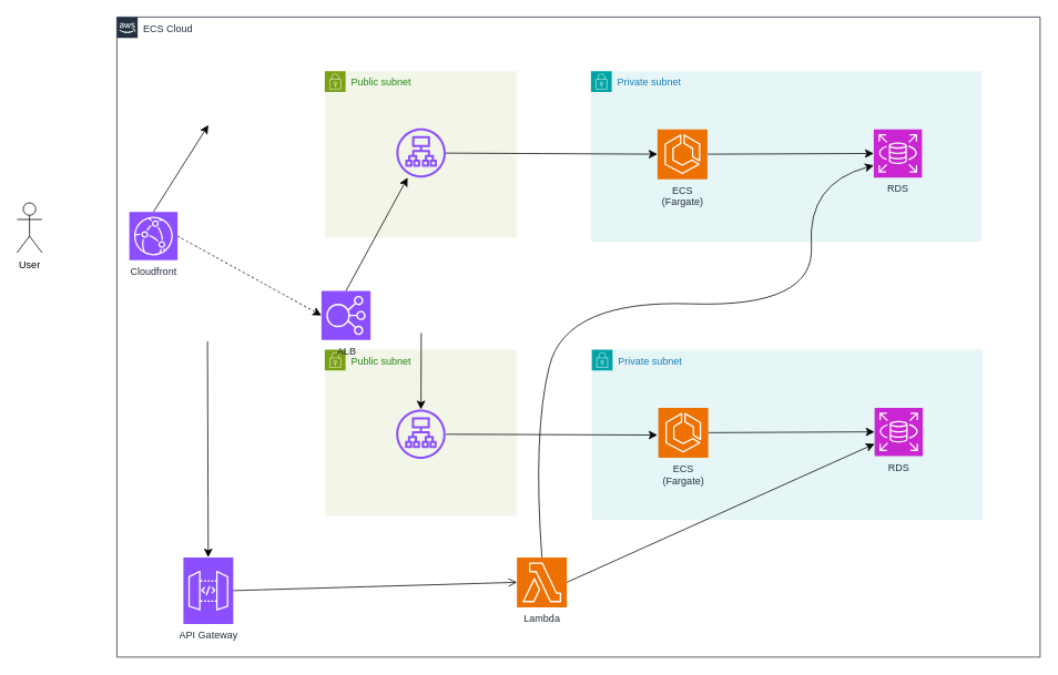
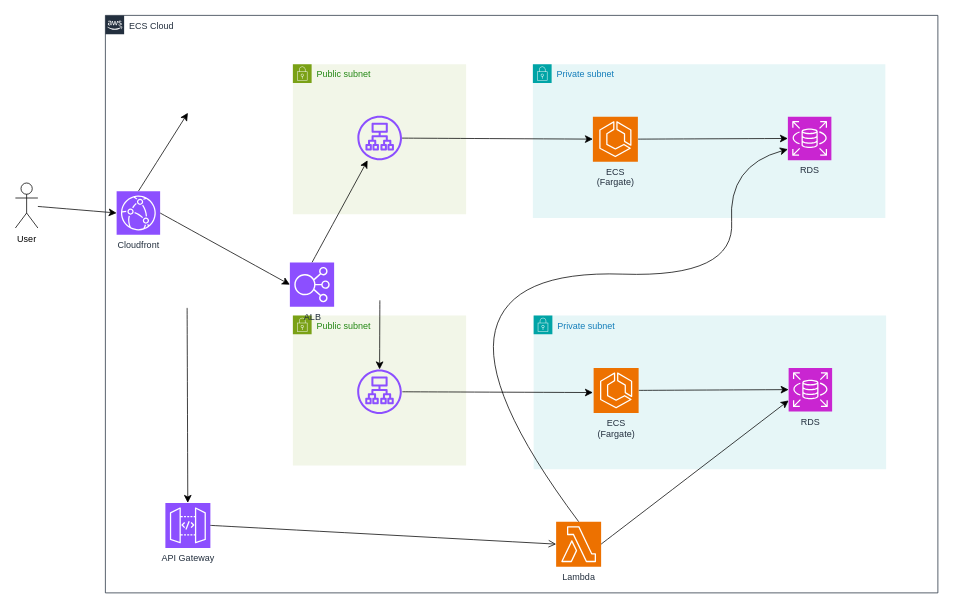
  <mxCell id="0" />
  <mxCell id="1" parent="0" />
  <mxCell id="2" value="Private subnet" style="points=[[0,0],[0.25,0],[0.5,0],[0.75,0],[1,0],[1,0.25],[1,0.5],[1,0.75],[1,1],[0.75,1],[0.5,1],[0.25,1],[0,1],[0,0.75],[0,0.5],[0,0.25]];outlineConnect=0;gradientColor=none;html=1;whiteSpace=wrap;fontSize=12;fontStyle=0;container=1;pointerEvents=0;collapsible=0;recursiveResize=0;shape=mxgraph.aws4.group;grIcon=mxgraph.aws4.group_security_group;grStroke=0;strokeColor=#00A4A6;fillColor=#E6F6F7;verticalAlign=top;align=left;spacingLeft=30;fontColor=#147EBA;dashed=0;" vertex="1" parent="1"><mxGeometry x="710" y="85" width="470" height="205" as="geometry" /></mxCell>
  <mxCell id="3" value="RDS" style="sketch=0;points=[[0,0,0],[0.25,0,0],[0.5,0,0],[0.75,0,0],[1,0,0],[0,1,0],[0.25,1,0],[0.5,1,0],[0.75,1,0],[1,1,0],[0,0.25,0],[0,0.5,0],[0,0.75,0],[1,0.25,0],[1,0.5,0],[1,0.75,0]];outlineConnect=0;fontColor=#232F3E;fillColor=#C925D1;strokeColor=#ffffff;dashed=0;verticalLabelPosition=bottom;verticalAlign=top;align=center;html=1;fontSize=12;fontStyle=0;aspect=fixed;shape=mxgraph.aws4.resourceIcon;resIcon=mxgraph.aws4.rds;" parent="2" vertex="1"><mxGeometry x="340" y="70" width="58" height="58" as="geometry" /></mxCell>
  <mxCell id="4" style="edgeStyle=none;curved=1;rounded=0;orthogonalLoop=1;jettySize=auto;html=1;exitX=1;exitY=0.5;exitDx=0;exitDy=0;exitPerimeter=0;fontSize=12;startSize=8;endSize=8;" edge="1" parent="2" source="5" target="3"><mxGeometry relative="1" as="geometry" /></mxCell>
  <mxCell id="5" value="ECS&lt;div&gt;(Fargate)&lt;/div&gt;" style="sketch=0;points=[[0,0,0],[0.25,0,0],[0.5,0,0],[0.75,0,0],[1,0,0],[0,1,0],[0.25,1,0],[0.5,1,0],[0.75,1,0],[1,1,0],[0,0.25,0],[0,0.5,0],[0,0.75,0],[1,0.25,0],[1,0.5,0],[1,0.75,0]];outlineConnect=0;fontColor=#232F3E;fillColor=#ED7100;strokeColor=#ffffff;dashed=0;verticalLabelPosition=bottom;verticalAlign=top;align=center;html=1;fontSize=12;fontStyle=0;aspect=fixed;shape=mxgraph.aws4.resourceIcon;resIcon=mxgraph.aws4.ecs;" parent="2" vertex="1"><mxGeometry x="80" y="70" width="60" height="60" as="geometry" /></mxCell>
  <mxCell id="6" value="Private subnet" style="points=[[0,0],[0.25,0],[0.5,0],[0.75,0],[1,0],[1,0.25],[1,0.5],[1,0.75],[1,1],[0.75,1],[0.5,1],[0.25,1],[0,1],[0,0.75],[0,0.5],[0,0.25]];outlineConnect=0;gradientColor=none;html=1;whiteSpace=wrap;fontSize=12;fontStyle=0;container=0;pointerEvents=0;collapsible=0;recursiveResize=0;shape=mxgraph.aws4.group;grIcon=mxgraph.aws4.group_security_group;grStroke=0;strokeColor=#00A4A6;fillColor=#E6F6F7;verticalAlign=top;align=left;spacingLeft=30;fontColor=#147EBA;dashed=0;" vertex="1" parent="1"><mxGeometry x="711" y="420" width="470" height="205" as="geometry" /></mxCell>
  <mxCell id="7" value="Public subnet" style="points=[[0,0],[0.25,0],[0.5,0],[0.75,0],[1,0],[1,0.25],[1,0.5],[1,0.75],[1,1],[0.75,1],[0.5,1],[0.25,1],[0,1],[0,0.75],[0,0.5],[0,0.25]];outlineConnect=0;gradientColor=none;html=1;whiteSpace=wrap;fontSize=12;fontStyle=0;container=1;pointerEvents=0;collapsible=0;recursiveResize=0;shape=mxgraph.aws4.group;grIcon=mxgraph.aws4.group_security_group;grStroke=0;strokeColor=#7AA116;fillColor=#F2F6E8;verticalAlign=top;align=left;spacingLeft=30;fontColor=#248814;dashed=0;direction=east;" vertex="1" parent="1"><mxGeometry x="390" y="420" width="231" height="200" as="geometry" /></mxCell>
  <mxCell id="8" value="" style="sketch=0;outlineConnect=0;fontColor=#232F3E;gradientColor=none;fillColor=#8C4FFF;strokeColor=none;dashed=0;verticalLabelPosition=bottom;verticalAlign=top;align=center;html=1;fontSize=12;fontStyle=0;aspect=fixed;pointerEvents=1;shape=mxgraph.aws4.application_load_balancer;" vertex="1" parent="7"><mxGeometry x="85.75" y="72" width="59.5" height="59.5" as="geometry" /></mxCell>
  <mxCell id="9" value="" style="endArrow=classic;html=1;rounded=0;fontSize=12;startSize=8;endSize=8;curved=1;entryX=0;entryY=0.5;entryDx=0;entryDy=0;entryPerimeter=0;" edge="1" parent="7"><mxGeometry width="50" height="50" relative="1" as="geometry"><mxPoint x="146" y="101.88" as="sourcePoint" /><mxPoint x="400" y="102.88" as="targetPoint" /></mxGeometry></mxCell>
  <mxCell id="10" value="Public subnet" style="points=[[0,0],[0.25,0],[0.5,0],[0.75,0],[1,0],[1,0.25],[1,0.5],[1,0.75],[1,1],[0.75,1],[0.5,1],[0.25,1],[0,1],[0,0.75],[0,0.5],[0,0.25]];outlineConnect=0;gradientColor=none;html=1;whiteSpace=wrap;fontSize=12;fontStyle=0;container=1;pointerEvents=0;collapsible=0;recursiveResize=0;shape=mxgraph.aws4.group;grIcon=mxgraph.aws4.group_security_group;grStroke=0;strokeColor=#7AA116;fillColor=#F2F6E8;verticalAlign=top;align=left;spacingLeft=30;fontColor=#248814;dashed=0;direction=east;" vertex="1" parent="1"><mxGeometry x="390" y="85" width="231" height="200" as="geometry" /></mxCell>
  <mxCell id="11" value="" style="sketch=0;outlineConnect=0;fontColor=#232F3E;gradientColor=none;fillColor=#8C4FFF;strokeColor=none;dashed=0;verticalLabelPosition=bottom;verticalAlign=top;align=center;html=1;fontSize=12;fontStyle=0;aspect=fixed;pointerEvents=1;shape=mxgraph.aws4.application_load_balancer;movable=1;resizable=1;rotatable=1;deletable=1;editable=1;locked=0;connectable=1;" vertex="1" parent="10"><mxGeometry x="86" y="68.75" width="59.5" height="59.5" as="geometry" /></mxCell>
  <mxCell id="12" value="User" style="shape=umlActor;verticalLabelPosition=bottom;verticalAlign=top;html=1;outlineConnect=0;" parent="1" vertex="1"><mxGeometry x="20" y="243.5" width="30" height="60" as="geometry" /></mxCell>
  <mxCell id="13" style="edgeStyle=none;curved=1;rounded=0;orthogonalLoop=1;jettySize=auto;html=1;exitX=0.5;exitY=0;exitDx=0;exitDy=0;exitPerimeter=0;fontSize=12;startSize=8;endSize=8;" edge="1" parent="1" source="15"><mxGeometry relative="1" as="geometry"><mxPoint x="250" as="targetPoint" y="150" /></mxGeometry></mxCell>
  <mxCell id="14" style="edgeStyle=none;curved=1;rounded=0;orthogonalLoop=1;jettySize=auto;html=1;fontSize=12;startSize=8;endSize=8;" edge="1" parent="1" target="16"><mxGeometry relative="1" as="geometry"><mxPoint x="249" y="410" as="sourcePoint" /></mxGeometry></mxCell>
  <mxCell id="15" value="Cloudfront" style="sketch=0;points=[[0,0,0],[0.25,0,0],[0.5,0,0],[0.75,0,0],[1,0,0],[0,1,0],[0.25,1,0],[0.5,1,0],[0.75,1,0],[1,1,0],[0,0.25,0],[0,0.5,0],[0,0.75,0],[1,0.25,0],[1,0.5,0],[1,0.75,0]];outlineConnect=0;fontColor=#232F3E;fillColor=#8C4FFF;strokeColor=#ffffff;dashed=0;verticalLabelPosition=bottom;verticalAlign=top;align=center;html=1;fontSize=12;fontStyle=0;aspect=fixed;shape=mxgraph.aws4.resourceIcon;resIcon=mxgraph.aws4.cloudfront;" parent="1" vertex="1"><mxGeometry x="155" y="254.5" width="58" height="58" as="geometry" /></mxCell>
- <mxCell id="16" value="API Gateway" style="sketch=0;points=[[0,0,0],[0.25,0,0],[0.5,0,0],[0.75,0,0],[1,0,0],[0,1,0],[0.25,1,0],[0.5,1,0],[0.75,1,0],[1,1,0],[0,0.25,0],[0,0.5,0],[0,0.75,0],[1,0.25,0],[1,0.5,0],[1,0.75,0]];outlineConnect=0;fontColor=#232F3E;fillColor=#8C4FFF;strokeColor=#ffffff;dashed=0;verticalLabelPosition=bottom;verticalAlign=top;align=center;html=1;fontSize=12;fontStyle=0;aspect=fixed;shape=mxgraph.aws4.resourceIcon;resIcon=mxgraph.aws4.api_gateway;" parent="1" vertex="1"><mxGeometry x="220" y="670" width="60" height="80" as="geometry" /></mxCell>
- <mxCell id="17" value="Lambda" style="sketch=0;points=[[0,0,0],[0.25,0,0],[0.5,0,0],[0.75,0,0],[1,0,0],[0,1,0],[0.25,1,0],[0.5,1,0],[0.75,1,0],[1,1,0],[0,0.25,0],[0,0.5,0],[0,0.75,0],[1,0.25,0],[1,0.5,0],[1,0.75,0]];outlineConnect=0;fontColor=#232F3E;fillColor=#ED7100;strokeColor=#ffffff;dashed=0;verticalLabelPosition=bottom;verticalAlign=top;align=center;html=1;fontSize=12;fontStyle=0;aspect=fixed;shape=mxgraph.aws4.resourceIcon;resIcon=mxgraph.aws4.lambda;" parent="1" vertex="1"><mxGeometry x="621" y="670" width="60" height="60" as="geometry" /></mxCell>
+ <mxCell id="16" value="API Gateway" style="sketch=0;points=[[0,0,0],[0.25,0,0],[0.5,0,0],[0.75,0,0],[1,0,0],[0,1,0],[0.25,1,0],[0.5,1,0],[0.75,1,0],[1,1,0],[0,0.25,0],[0,0.5,0],[0,0.75,0],[1,0.25,0],[1,0.5,0],[1,0.75,0]];outlineConnect=0;fontColor=#232F3E;fillColor=#8C4FFF;strokeColor=#ffffff;dashed=0;verticalLabelPosition=bottom;verticalAlign=top;align=center;html=1;fontSize=12;fontStyle=0;aspect=fixed;shape=mxgraph.aws4.resourceIcon;resIcon=mxgraph.aws4.api_gateway;" parent="1" vertex="1"><mxGeometry x="220" y="670" width="60" height="60" as="geometry" /></mxCell>
+ <mxCell id="17" value="Lambda" style="sketch=0;points=[[0,0,0],[0.25,0,0],[0.5,0,0],[0.75,0,0],[1,0,0],[0,1,0],[0.25,1,0],[0.5,1,0],[0.75,1,0],[1,1,0],[0,0.25,0],[0,0.5,0],[0,0.75,0],[1,0.25,0],[1,0.5,0],[1,0.75,0]];outlineConnect=0;fontColor=#232F3E;fillColor=#ED7100;strokeColor=#ffffff;dashed=0;verticalLabelPosition=bottom;verticalAlign=top;align=center;html=1;fontSize=12;fontStyle=0;aspect=fixed;shape=mxgraph.aws4.resourceIcon;resIcon=mxgraph.aws4.lambda;" parent="1" vertex="1"><mxGeometry x="741" y="695" width="60" height="60" as="geometry" /></mxCell>
  <mxCell id="18" style="edgeStyle=none;curved=1;rounded=0;orthogonalLoop=1;jettySize=auto;html=1;exitX=0.5;exitY=0;exitDx=0;exitDy=0;exitPerimeter=0;fontSize=12;startSize=8;endSize=8;" edge="1" parent="1" source="20" target="11"><mxGeometry relative="1" as="geometry" /></mxCell>
  <mxCell id="19" style="edgeStyle=none;curved=1;rounded=0;orthogonalLoop=1;jettySize=auto;html=1;fontSize=12;startSize=8;endSize=8;" edge="1" parent="1" target="8"><mxGeometry relative="1" as="geometry"><mxPoint x="506" y="400" as="sourcePoint" /></mxGeometry></mxCell>
  <mxCell id="20" value="ALB" style="sketch=0;points=[[0,0,0],[0.25,0,0],[0.5,0,0],[0.75,0,0],[1,0,0],[0,1,0],[0.25,1,0],[0.5,1,0],[0.75,1,0],[1,1,0],[0,0.25,0],[0,0.5,0],[0,0.75,0],[1,0.25,0],[1,0.5,0],[1,0.75,0]];outlineConnect=0;fontColor=#232F3E;fillColor=#8C4FFF;strokeColor=#ffffff;dashed=0;verticalLabelPosition=bottom;verticalAlign=top;align=center;html=1;fontSize=12;fontStyle=0;aspect=fixed;shape=mxgraph.aws4.resourceIcon;resIcon=mxgraph.aws4.elastic_load_balancing;" parent="1" vertex="1"><mxGeometry x="386" y="349.5" width="59" height="59" as="geometry" /></mxCell>
  <mxCell id="21" style="edgeStyle=none;curved=1;rounded=0;orthogonalLoop=1;jettySize=auto;html=1;exitX=1;exitY=1;exitDx=0;exitDy=0;exitPerimeter=0;fontSize=12;startSize=8;endSize=8;" parent="1" source="20" target="20" edge="1"><mxGeometry relative="1" as="geometry" /></mxCell>
- <mxCell id="23" style="edgeStyle=none;curved=1;rounded=0;orthogonalLoop=1;jettySize=auto;html=1;exitX=1;exitY=0.5;exitDx=0;exitDy=0;exitPerimeter=0;entryX=0;entryY=0.5;entryDx=0;entryDy=0;entryPerimeter=0;fontSize=12;startSize=8;endSize=8;dashed=1;" edge="1" parent="1" source="15" target="20"><mxGeometry relative="1" as="geometry" /></mxCell>
+ <mxCell id="22" style="edgeStyle=none;curved=1;rounded=0;orthogonalLoop=1;jettySize=auto;html=1;entryX=0;entryY=0.5;entryDx=0;entryDy=0;entryPerimeter=0;fontSize=12;startSize=8;endSize=8;" edge="1" parent="1" source="12" target="15"><mxGeometry relative="1" as="geometry" /></mxCell>
+ <mxCell id="23" style="edgeStyle=none;curved=1;rounded=0;orthogonalLoop=1;jettySize=auto;html=1;exitX=1;exitY=0.5;exitDx=0;exitDy=0;exitPerimeter=0;entryX=0;entryY=0.5;entryDx=0;entryDy=0;entryPerimeter=0;fontSize=12;startSize=8;endSize=8;" edge="1" parent="1" source="15" target="20"><mxGeometry relative="1" as="geometry" /></mxCell>
  <mxCell id="24" value="" style="endArrow=classic;html=1;rounded=0;fontSize=12;startSize=8;endSize=8;curved=1;entryX=0;entryY=0.5;entryDx=0;entryDy=0;entryPerimeter=0;" edge="1" parent="1" source="11" target="5"><mxGeometry width="50" height="50" relative="1" as="geometry"><mxPoint x="535" y="190" as="sourcePoint" /><mxPoint x="585" y="140" as="targetPoint" /></mxGeometry></mxCell>
  <mxCell id="25" style="edgeStyle=none;curved=1;rounded=0;orthogonalLoop=1;jettySize=auto;html=1;exitX=1;exitY=0.5;exitDx=0;exitDy=0;exitPerimeter=0;entryX=0;entryY=0.5;entryDx=0;entryDy=0;entryPerimeter=0;fontSize=12;startSize=8;endSize=8;endArrow=open;" edge="1" parent="1" source="16" target="17"><mxGeometry relative="1" as="geometry" /></mxCell>
  <mxCell id="26" style="edgeStyle=none;curved=1;rounded=0;orthogonalLoop=1;jettySize=auto;html=1;exitX=1;exitY=0.5;exitDx=0;exitDy=0;exitPerimeter=0;entryX=0;entryY=0.75;entryDx=0;entryDy=0;entryPerimeter=0;fontSize=12;startSize=8;endSize=8;" edge="1" parent="1" source="17" target="27"><mxGeometry relative="1" as="geometry" /></mxCell>
  <mxCell id="27" value="RDS" style="sketch=0;points=[[0,0,0],[0.25,0,0],[0.5,0,0],[0.75,0,0],[1,0,0],[0,1,0],[0.25,1,0],[0.5,1,0],[0.75,1,0],[1,1,0],[0,0.25,0],[0,0.5,0],[0,0.75,0],[1,0.25,0],[1,0.5,0],[1,0.75,0]];outlineConnect=0;fontColor=#232F3E;fillColor=#C925D1;strokeColor=#ffffff;dashed=0;verticalLabelPosition=bottom;verticalAlign=top;align=center;html=1;fontSize=12;fontStyle=0;aspect=fixed;shape=mxgraph.aws4.resourceIcon;resIcon=mxgraph.aws4.rds;" vertex="1" parent="1"><mxGeometry x="1051" y="490" width="58" height="58" as="geometry" /></mxCell>
  <mxCell id="28" style="edgeStyle=none;curved=1;rounded=0;orthogonalLoop=1;jettySize=auto;html=1;exitX=1;exitY=0.5;exitDx=0;exitDy=0;exitPerimeter=0;entryX=0;entryY=0.5;entryDx=0;entryDy=0;entryPerimeter=0;fontSize=12;startSize=8;endSize=8;" edge="1" parent="1" source="29" target="27"><mxGeometry relative="1" as="geometry" /></mxCell>
  <mxCell id="29" value="ECS&lt;div&gt;(Fargate)&lt;/div&gt;" style="sketch=0;points=[[0,0,0],[0.25,0,0],[0.5,0,0],[0.75,0,0],[1,0,0],[0,1,0],[0.25,1,0],[0.5,1,0],[0.75,1,0],[1,1,0],[0,0.25,0],[0,0.5,0],[0,0.75,0],[1,0.25,0],[1,0.5,0],[1,0.75,0]];outlineConnect=0;fontColor=#232F3E;fillColor=#ED7100;strokeColor=#ffffff;dashed=0;verticalLabelPosition=bottom;verticalAlign=top;align=center;html=1;fontSize=12;fontStyle=0;aspect=fixed;shape=mxgraph.aws4.resourceIcon;resIcon=mxgraph.aws4.ecs;" vertex="1" parent="1"><mxGeometry x="791" y="490" width="60" height="60" as="geometry" /></mxCell>
  <mxCell id="30" value="" style="curved=1;endArrow=classic;html=1;rounded=0;fontSize=12;startSize=8;endSize=8;exitX=0.5;exitY=0;exitDx=0;exitDy=0;exitPerimeter=0;entryX=0;entryY=0.75;entryDx=0;entryDy=0;entryPerimeter=0;" edge="1" parent="1" source="17" target="3"><mxGeometry width="50" height="50" relative="1" as="geometry"><mxPoint x="610" y="480" as="sourcePoint" /><mxPoint x="1060" y="380" as="targetPoint" /><Array as="points"><mxPoint x="640" y="520" /><mxPoint x="680" y="360" /><mxPoint x="980" y="370" /><mxPoint x="970" y="220" /></Array></mxGeometry></mxCell>
  <mxCell id="31" value="ECS Cloud" style="points=[[0,0],[0.25,0],[0.5,0],[0.75,0],[1,0],[1,0.25],[1,0.5],[1,0.75],[1,1],[0.75,1],[0.5,1],[0.25,1],[0,1],[0,0.75],[0,0.5],[0,0.25]];outlineConnect=0;gradientColor=none;html=1;whiteSpace=wrap;fontSize=12;fontStyle=0;container=1;pointerEvents=0;collapsible=0;recursiveResize=0;shape=mxgraph.aws4.group;grIcon=mxgraph.aws4.group_aws_cloud_alt;strokeColor=#232F3E;fillColor=none;verticalAlign=top;align=left;spacingLeft=30;fontColor=#232F3E;dashed=0;" vertex="1" parent="1"><mxGeometry x="140" y="20" width="1110" height="770" as="geometry" /></mxCell>
